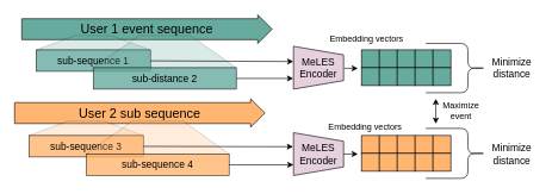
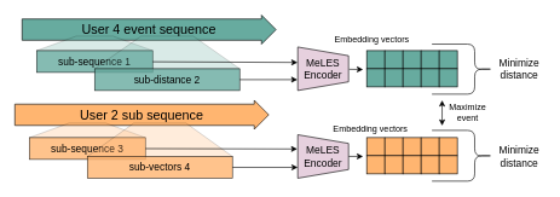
  <mxCell id="0" />
  <mxCell id="1" parent="0" />
- <mxCell id="2" value="&lt;font style=&quot;font-size: 18px&quot;&gt;User 1 event sequence&lt;/font&gt;" style="shape=singleArrow;whiteSpace=wrap;html=1;fillColor=#67AB9F;arrowWidth=0.733;arrowSize=0.057;shadow=0;" parent="1" vertex="1"><mxGeometry x="30" y="20" width="350" height="40" as="geometry" /></mxCell>
+ <mxCell id="2" value="&lt;font style=&quot;font-size: 18px&quot;&gt;User 4 event sequence&lt;/font&gt;" style="shape=singleArrow;whiteSpace=wrap;html=1;fillColor=#67AB9F;arrowWidth=0.733;arrowSize=0.057;shadow=0;" parent="1" vertex="1"><mxGeometry x="30" y="20" width="350" height="40" as="geometry" /></mxCell>
  <mxCell id="3" value="" style="shape=trapezoid;perimeter=trapezoidPerimeter;whiteSpace=wrap;html=1;fillColor=#67AB9F;size=0.342;opacity=25;shadow=0;" parent="1" vertex="1"><mxGeometry x="50" y="49" width="160" height="20" as="geometry" /></mxCell>
  <mxCell id="4" value="&lt;font style=&quot;font-size: 14px&quot;&gt;sub-sequence 1&lt;/font&gt;" style="rounded=0;whiteSpace=wrap;html=1;fillColor=#67AB9F;shadow=0;opacity=80;" parent="1" vertex="1"><mxGeometry x="50" y="69" width="160" height="30" as="geometry" /></mxCell>
  <mxCell id="5" value="" style="shape=trapezoid;perimeter=trapezoidPerimeter;whiteSpace=wrap;html=1;fillColor=#67AB9F;size=0.32;opacity=25;shadow=0;" parent="1" vertex="1"><mxGeometry x="130" y="49" width="200" height="45" as="geometry" /></mxCell>
  <mxCell id="6" value="&lt;span style=&quot;font-size: 14px ; white-space: normal&quot;&gt;sub-distance 2&lt;/span&gt;" style="rounded=0;whiteSpace=wrap;html=1;fillColor=#67AB9F;shadow=0;opacity=80;" parent="1" vertex="1"><mxGeometry x="130" y="94" width="200" height="30" as="geometry" /></mxCell>
  <mxCell id="7" value="&lt;font style=&quot;font-size: 14px&quot;&gt;MeLES&lt;br&gt;Encoder&lt;/font&gt;" style="shape=trapezoid;perimeter=trapezoidPerimeter;whiteSpace=wrap;html=1;fillColor=#E6D0DE;direction=south;" parent="1" vertex="1"><mxGeometry x="410" y="64" width="70" height="60" as="geometry" /></mxCell>
  <mxCell id="8" value="" style="endArrow=classic;html=1;entryX=0.355;entryY=1.004;entryDx=0;entryDy=0;jumpStyle=none;entryPerimeter=0;" parent="1" source="4" target="7" edge="1"><mxGeometry width="50" height="50" relative="1" as="geometry"><mxPoint x="30" y="329" as="sourcePoint" /><mxPoint x="410" y="80" as="targetPoint" /></mxGeometry></mxCell>
  <mxCell id="9" value="" style="endArrow=classic;html=1;exitX=1;exitY=0.5;exitDx=0;exitDy=0;entryX=0.688;entryY=1.007;entryDx=0;entryDy=0;entryPerimeter=0;" parent="1" source="6" edge="1"><mxGeometry width="50" height="50" relative="1" as="geometry"><mxPoint x="220" y="100.298" as="sourcePoint" /><mxPoint x="409.51" y="108.98" as="targetPoint" /></mxGeometry></mxCell>
  <mxCell id="10" value="" style="whiteSpace=wrap;html=1;aspect=fixed;fillColor=#67AB9F;" parent="1" vertex="1"><mxGeometry x="505" y="69" width="25" height="25" as="geometry" /></mxCell>
  <mxCell id="11" value="" style="whiteSpace=wrap;html=1;aspect=fixed;fillColor=#67AB9F;" parent="1" vertex="1"><mxGeometry x="530" y="69" width="25" height="25" as="geometry" /></mxCell>
  <mxCell id="12" value="" style="whiteSpace=wrap;html=1;aspect=fixed;fillColor=#67AB9F;" parent="1" vertex="1"><mxGeometry x="555" y="69" width="25" height="25" as="geometry" /></mxCell>
  <mxCell id="13" value="" style="whiteSpace=wrap;html=1;aspect=fixed;fillColor=#67AB9F;" parent="1" vertex="1"><mxGeometry x="580" y="69" width="25" height="25" as="geometry" /></mxCell>
  <mxCell id="14" value="" style="whiteSpace=wrap;html=1;aspect=fixed;fillColor=#67AB9F;" parent="1" vertex="1"><mxGeometry x="605" y="69" width="25" height="25" as="geometry" /></mxCell>
  <mxCell id="15" value="" style="whiteSpace=wrap;html=1;aspect=fixed;fillColor=#67AB9F;" parent="1" vertex="1"><mxGeometry x="505" y="94" width="25" height="25" as="geometry" /></mxCell>
  <mxCell id="16" value="" style="whiteSpace=wrap;html=1;aspect=fixed;fillColor=#67AB9F;" parent="1" vertex="1"><mxGeometry x="530" y="94" width="25" height="25" as="geometry" /></mxCell>
  <mxCell id="17" value="" style="whiteSpace=wrap;html=1;aspect=fixed;fillColor=#67AB9F;" parent="1" vertex="1"><mxGeometry x="555" y="94" width="25" height="25" as="geometry" /></mxCell>
  <mxCell id="18" value="" style="whiteSpace=wrap;html=1;aspect=fixed;fillColor=#67AB9F;" parent="1" vertex="1"><mxGeometry x="580" y="94" width="25" height="25" as="geometry" /></mxCell>
  <mxCell id="19" value="" style="whiteSpace=wrap;html=1;aspect=fixed;fillColor=#67AB9F;" parent="1" vertex="1"><mxGeometry x="605" y="94" width="25" height="25" as="geometry" /></mxCell>
  <mxCell id="20" value="" style="shape=curlyBracket;whiteSpace=wrap;html=1;rounded=1;fillColor=#FFCC99;direction=west;size=0.307;" parent="1" vertex="1"><mxGeometry x="595" y="60" width="85" height="69" as="geometry" /></mxCell>
  <mxCell id="21" value="&lt;font style=&quot;font-size: 18px&quot;&gt;User 2 sub sequence&lt;/font&gt;" style="shape=singleArrow;whiteSpace=wrap;html=1;fillColor=#FFB570;arrowWidth=0.733;arrowSize=0.057;" parent="1" vertex="1"><mxGeometry x="20" y="137.5" width="350" height="40" as="geometry" /></mxCell>
  <mxCell id="22" value="" style="shape=trapezoid;perimeter=trapezoidPerimeter;whiteSpace=wrap;html=1;fillColor=#FFB570;size=0.342;opacity=25;" parent="1" vertex="1"><mxGeometry x="40" y="169" width="160" height="20" as="geometry" /></mxCell>
  <mxCell id="23" value="&lt;span style=&quot;font-size: 14px ; white-space: normal&quot;&gt;sub-sequence 3&lt;/span&gt;" style="rounded=0;whiteSpace=wrap;html=1;fillColor=#FFB570;opacity=80;" parent="1" vertex="1"><mxGeometry x="40" y="189" width="160" height="30" as="geometry" /></mxCell>
  <mxCell id="24" value="" style="shape=trapezoid;perimeter=trapezoidPerimeter;whiteSpace=wrap;html=1;fillColor=#FFB570;size=0.32;opacity=25;" parent="1" vertex="1"><mxGeometry x="120" y="169" width="200" height="46" as="geometry" /></mxCell>
- <mxCell id="25" value="&lt;span style=&quot;font-size: 14px ; white-space: normal&quot;&gt;sub-sequence 4&lt;/span&gt;" style="rounded=0;whiteSpace=wrap;html=1;fillColor=#FFB570;opacity=80;" parent="1" vertex="1"><mxGeometry x="120" y="215" width="200" height="30" as="geometry" /></mxCell>
+ <mxCell id="25" value="&lt;span style=&quot;font-size: 14px ; white-space: normal&quot;&gt;sub-vectors 4&lt;/span&gt;" style="rounded=0;whiteSpace=wrap;html=1;fillColor=#FFB570;opacity=80;" parent="1" vertex="1"><mxGeometry x="120" y="215" width="200" height="30" as="geometry" /></mxCell>
  <mxCell id="26" value="" style="endArrow=classic;html=1;entryX=0.313;entryY=1.009;entryDx=0;entryDy=0;entryPerimeter=0;" parent="1" source="23" edge="1"><mxGeometry width="50" height="50" relative="1" as="geometry"><mxPoint x="20" y="469" as="sourcePoint" /><mxPoint x="409.37" y="204.65" as="targetPoint" /></mxGeometry></mxCell>
  <mxCell id="27" value="" style="endArrow=classic;html=1;entryX=0.75;entryY=1;entryDx=0;entryDy=0;" parent="1" source="25" target="47" edge="1"><mxGeometry width="50" height="50" relative="1" as="geometry"><mxPoint x="210" y="239.798" as="sourcePoint" /><mxPoint x="410.21" y="227.405" as="targetPoint" /></mxGeometry></mxCell>
  <mxCell id="28" value="" style="whiteSpace=wrap;html=1;aspect=fixed;fillColor=#FFB570;" parent="1" vertex="1"><mxGeometry x="505" y="189" width="25" height="25" as="geometry" /></mxCell>
  <mxCell id="29" value="" style="whiteSpace=wrap;html=1;aspect=fixed;fillColor=#FFB570;" parent="1" vertex="1"><mxGeometry x="530" y="189" width="25" height="25" as="geometry" /></mxCell>
  <mxCell id="30" value="" style="whiteSpace=wrap;html=1;aspect=fixed;fillColor=#FFB570;" parent="1" vertex="1"><mxGeometry x="555" y="189" width="25" height="25" as="geometry" /></mxCell>
  <mxCell id="31" value="" style="whiteSpace=wrap;html=1;aspect=fixed;fillColor=#FFB570;" parent="1" vertex="1"><mxGeometry x="580" y="189" width="25" height="25" as="geometry" /></mxCell>
  <mxCell id="32" value="" style="whiteSpace=wrap;html=1;aspect=fixed;fillColor=#FFB570;" parent="1" vertex="1"><mxGeometry x="605" y="189" width="25" height="25" as="geometry" /></mxCell>
  <mxCell id="33" value="" style="whiteSpace=wrap;html=1;aspect=fixed;fillColor=#FFB570;" parent="1" vertex="1"><mxGeometry x="505" y="214" width="25" height="25" as="geometry" /></mxCell>
  <mxCell id="34" value="" style="whiteSpace=wrap;html=1;aspect=fixed;fillColor=#FFB570;" parent="1" vertex="1"><mxGeometry x="530" y="214" width="25" height="25" as="geometry" /></mxCell>
  <mxCell id="35" value="" style="whiteSpace=wrap;html=1;aspect=fixed;fillColor=#FFB570;" parent="1" vertex="1"><mxGeometry x="555" y="214" width="25" height="25" as="geometry" /></mxCell>
  <mxCell id="36" value="" style="whiteSpace=wrap;html=1;aspect=fixed;fillColor=#FFB570;" parent="1" vertex="1"><mxGeometry x="580" y="214" width="25" height="25" as="geometry" /></mxCell>
  <mxCell id="37" value="" style="whiteSpace=wrap;html=1;aspect=fixed;fillColor=#FFB570;" parent="1" vertex="1"><mxGeometry x="605" y="214" width="25" height="25" as="geometry" /></mxCell>
  <mxCell id="38" value="&lt;font style=&quot;font-size: 14px&quot;&gt;Minimize&lt;br&gt;distance&lt;/font&gt;" style="text;html=1;align=center;verticalAlign=middle;resizable=0;points=[];autosize=1;" parent="1" vertex="1"><mxGeometry x="680" y="74" width="70" height="40" as="geometry" /></mxCell>
  <mxCell id="39" value="" style="endArrow=classic;html=1;exitX=0.512;exitY=-0.013;exitDx=0;exitDy=0;anchorPointDirection=1;exitPerimeter=0;" parent="1" source="7" edge="1"><mxGeometry width="50" height="50" relative="1" as="geometry"><mxPoint x="340" y="155.389" as="sourcePoint" /><mxPoint x="500" y="95" as="targetPoint" /></mxGeometry></mxCell>
  <mxCell id="40" value="" style="endArrow=classic;html=1;" parent="1" edge="1"><mxGeometry width="50" height="50" relative="1" as="geometry"><mxPoint x="480" y="214.89" as="sourcePoint" /><mxPoint x="500" y="214.89" as="targetPoint" /></mxGeometry></mxCell>
  <mxCell id="41" value="Maximize&lt;br&gt;event" style="text;html=1;align=center;verticalAlign=middle;resizable=0;points=[];autosize=1;" parent="1" vertex="1"><mxGeometry x="609" y="139.5" width="70" height="30" as="geometry" /></mxCell>
  <mxCell id="42" value="&lt;font style=&quot;font-size: 14px&quot;&gt;Minimize&lt;br&gt;distance&lt;/font&gt;" style="text;html=1;align=center;verticalAlign=middle;resizable=0;points=[];autosize=1;" parent="1" vertex="1"><mxGeometry x="680" y="195" width="70" height="40" as="geometry" /></mxCell>
  <mxCell id="43" value="" style="shape=curlyBracket;whiteSpace=wrap;html=1;rounded=1;fillColor=#FFCC99;direction=west;size=0.307;" parent="1" vertex="1"><mxGeometry x="595" y="179" width="85" height="70" as="geometry" /></mxCell>
  <mxCell id="44" value="Embedding vectors" style="text;html=1;align=center;verticalAlign=middle;resizable=0;points=[];autosize=1;" parent="1" vertex="1"><mxGeometry x="452" y="44" width="120" height="20" as="geometry" /></mxCell>
  <mxCell id="45" value="Embedding vectors" style="text;html=1;align=center;verticalAlign=middle;resizable=0;points=[];autosize=1;" parent="1" vertex="1"><mxGeometry x="450" y="167.5" width="120" height="20" as="geometry" /></mxCell>
  <mxCell id="46" value="" style="endArrow=classic;startArrow=classic;html=1;" parent="1" edge="1"><mxGeometry width="50" height="50" relative="1" as="geometry"><mxPoint x="609" y="172.5" as="sourcePoint" /><mxPoint x="609" y="137.5" as="targetPoint" /></mxGeometry></mxCell>
  <mxCell id="47" value="&lt;font style=&quot;font-size: 14px&quot;&gt;MeLES&lt;br&gt;Encoder&lt;/font&gt;" style="shape=trapezoid;perimeter=trapezoidPerimeter;whiteSpace=wrap;html=1;fillColor=#E6D0DE;direction=south;" vertex="1" parent="1"><mxGeometry x="410" y="185" width="70" height="60" as="geometry" /></mxCell>
